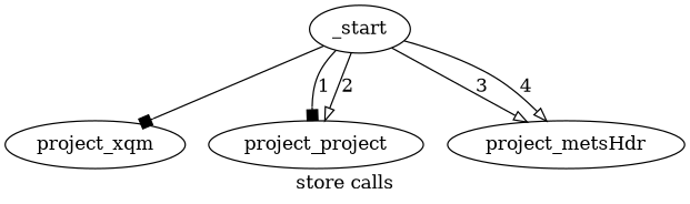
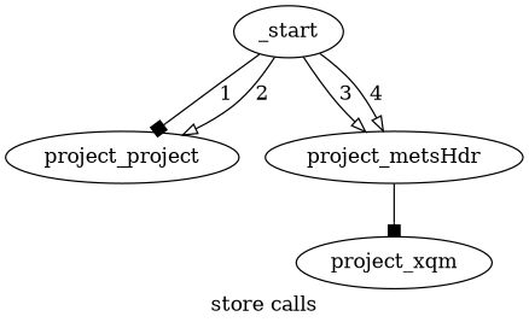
  digraph {
    label="store calls"
    rankdir=TB
    node [fillcolor=white style=filled]
    edge [arrowhead=onormal]
    _start
    project_xqm
    n3 [label=project_project]
    project_metsHdr
-   _start -> project_xqm [arrowhead=box]
+   project_metsHdr -> project_xqm [arrowhead=box]
    _start -> n3 [arrowhead=box label=1]
    _start -> n3 [label=2]
    _start -> project_metsHdr [label=3]
    _start -> project_metsHdr [label=4]
  }
